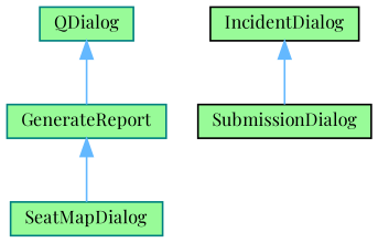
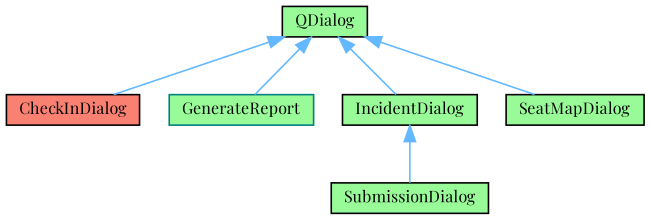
  digraph {
    fontname="Playfair Display"
    rankdir=TB
    node [color=teal fillcolor=palegreen fontname="Playfair Display" fontsize=10 shape=box style=filled]
    edge [color=steelblue1 dir=back fontname="Playfair Display" fontsize=10 labelfontname=Helvetica labelfontsize=10 style=solid]
-   n1 [height=0.2 label=QDialog width=0.4]
+   n1 [color=black height=0.2 label=QDialog width=0.4]
+   n2 [color=black fillcolor=salmon height=0.2 label=CheckInDialog width=0.4]
    n3 [height=0.2 label=GenerateReport width=0.4]
    n4 [color=black height=0.2 label=IncidentDialog width=0.4]
-   n5 [height=0.2 label=SeatMapDialog width=0.4]
+   n5 [color=black height=0.2 label=SeatMapDialog width=0.4]
    n6 [color=black height=0.2 label=SubmissionDialog width=0.4]
+   n1 -> n2
    n1 -> n3
-   n3 -> n5
+   n1 -> n4
+   n1 -> n5
    n4 -> n6
  }
